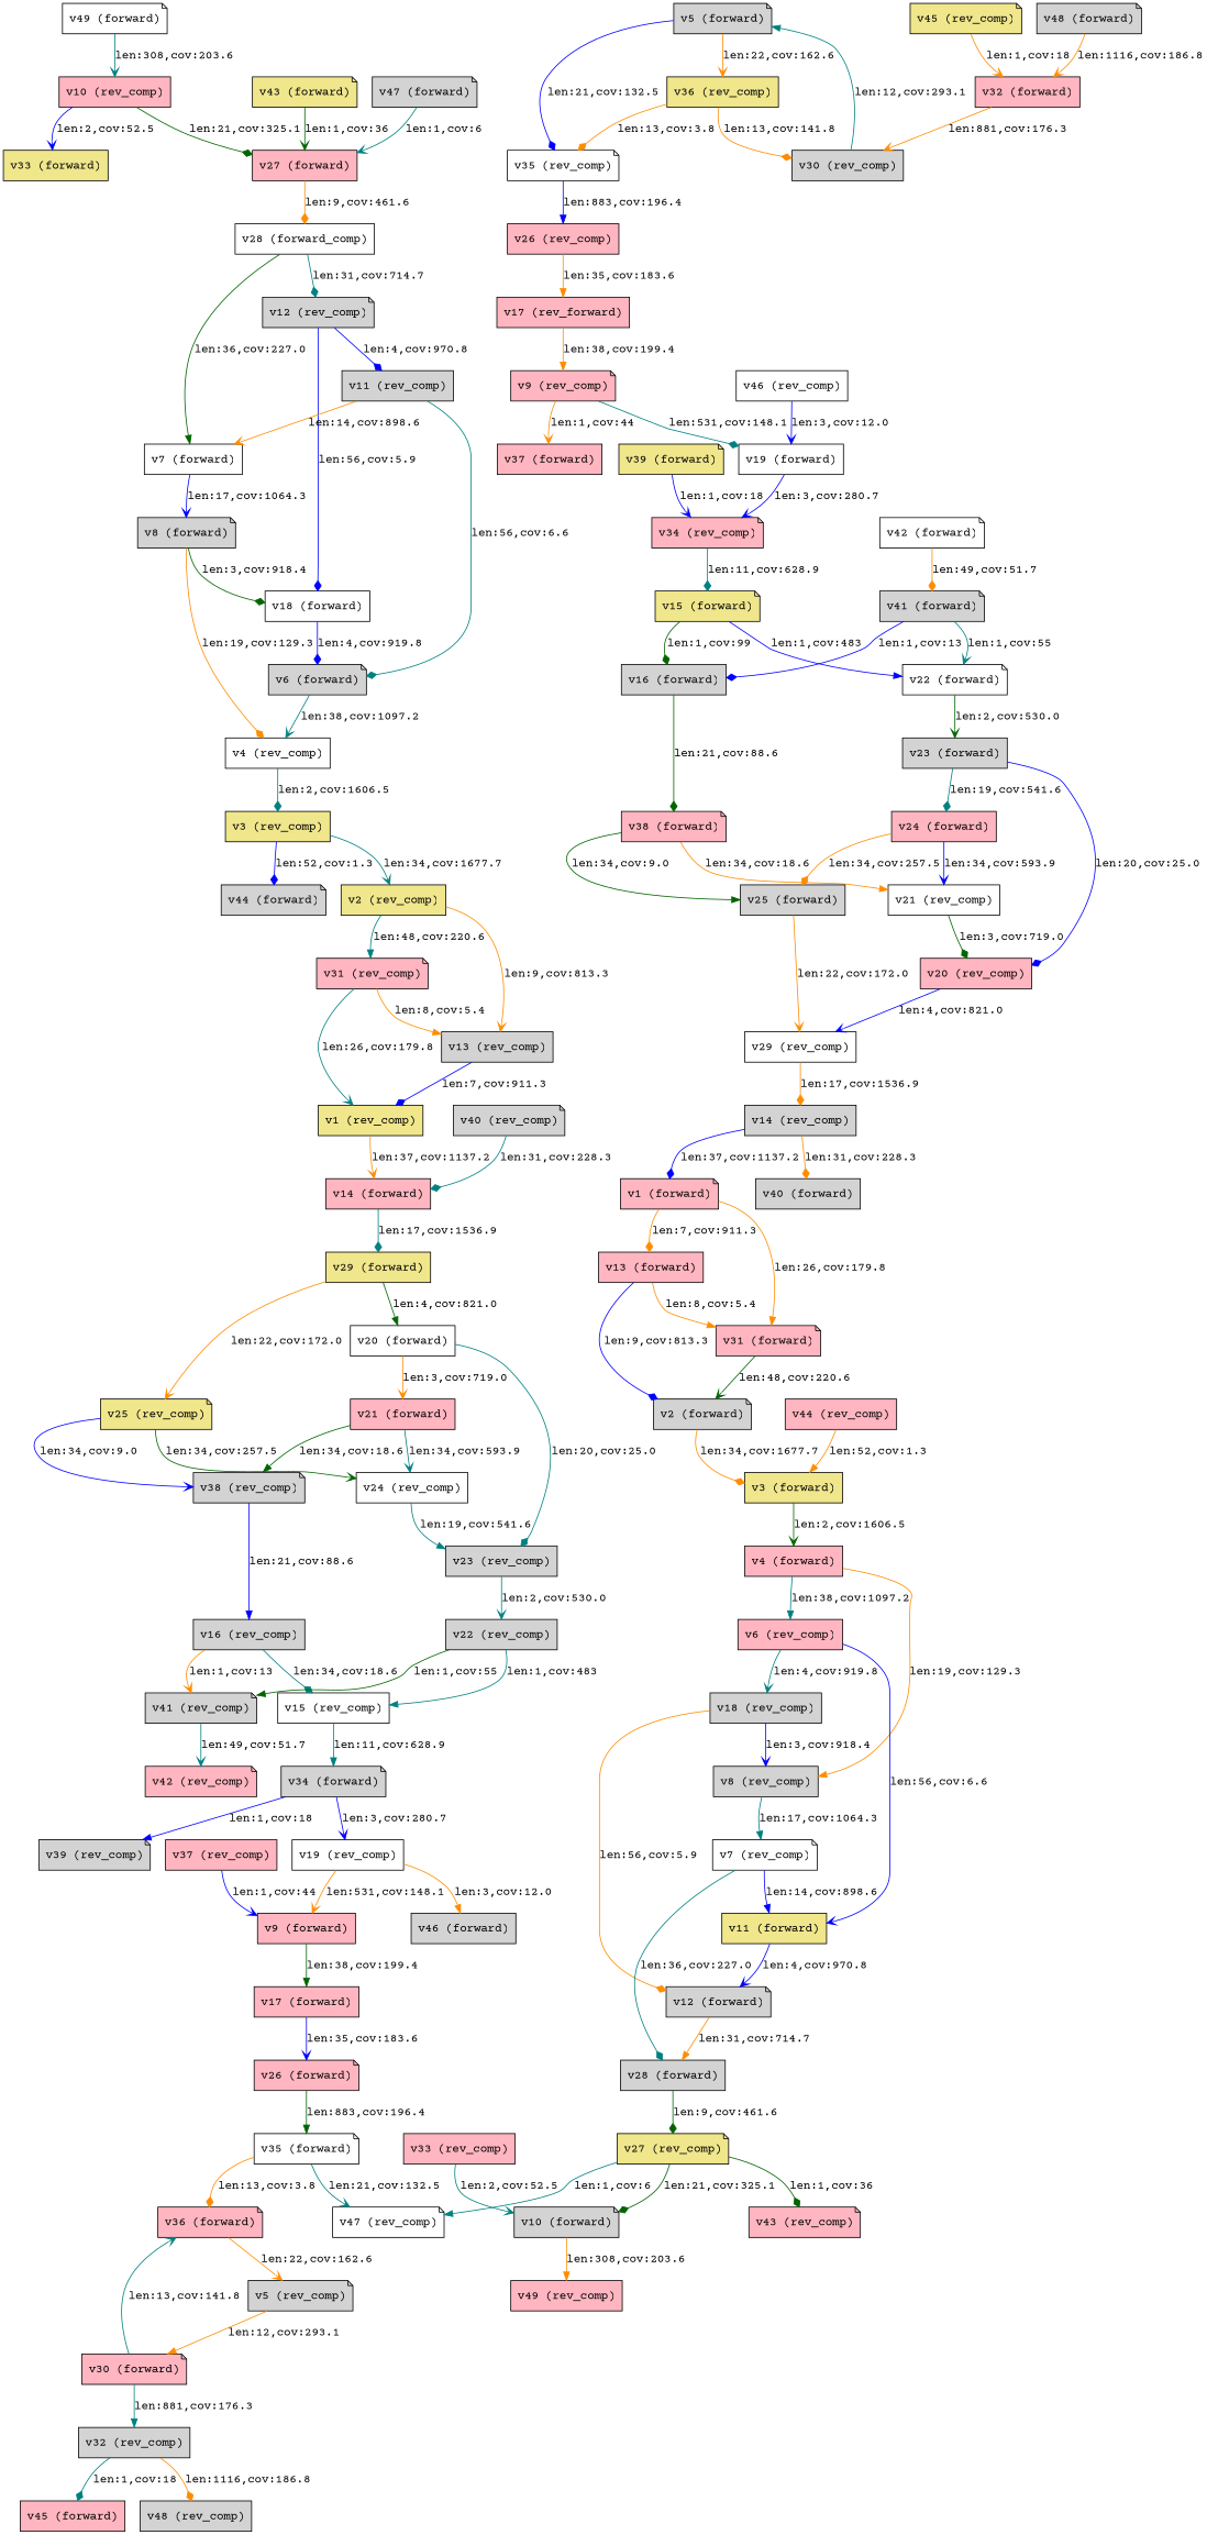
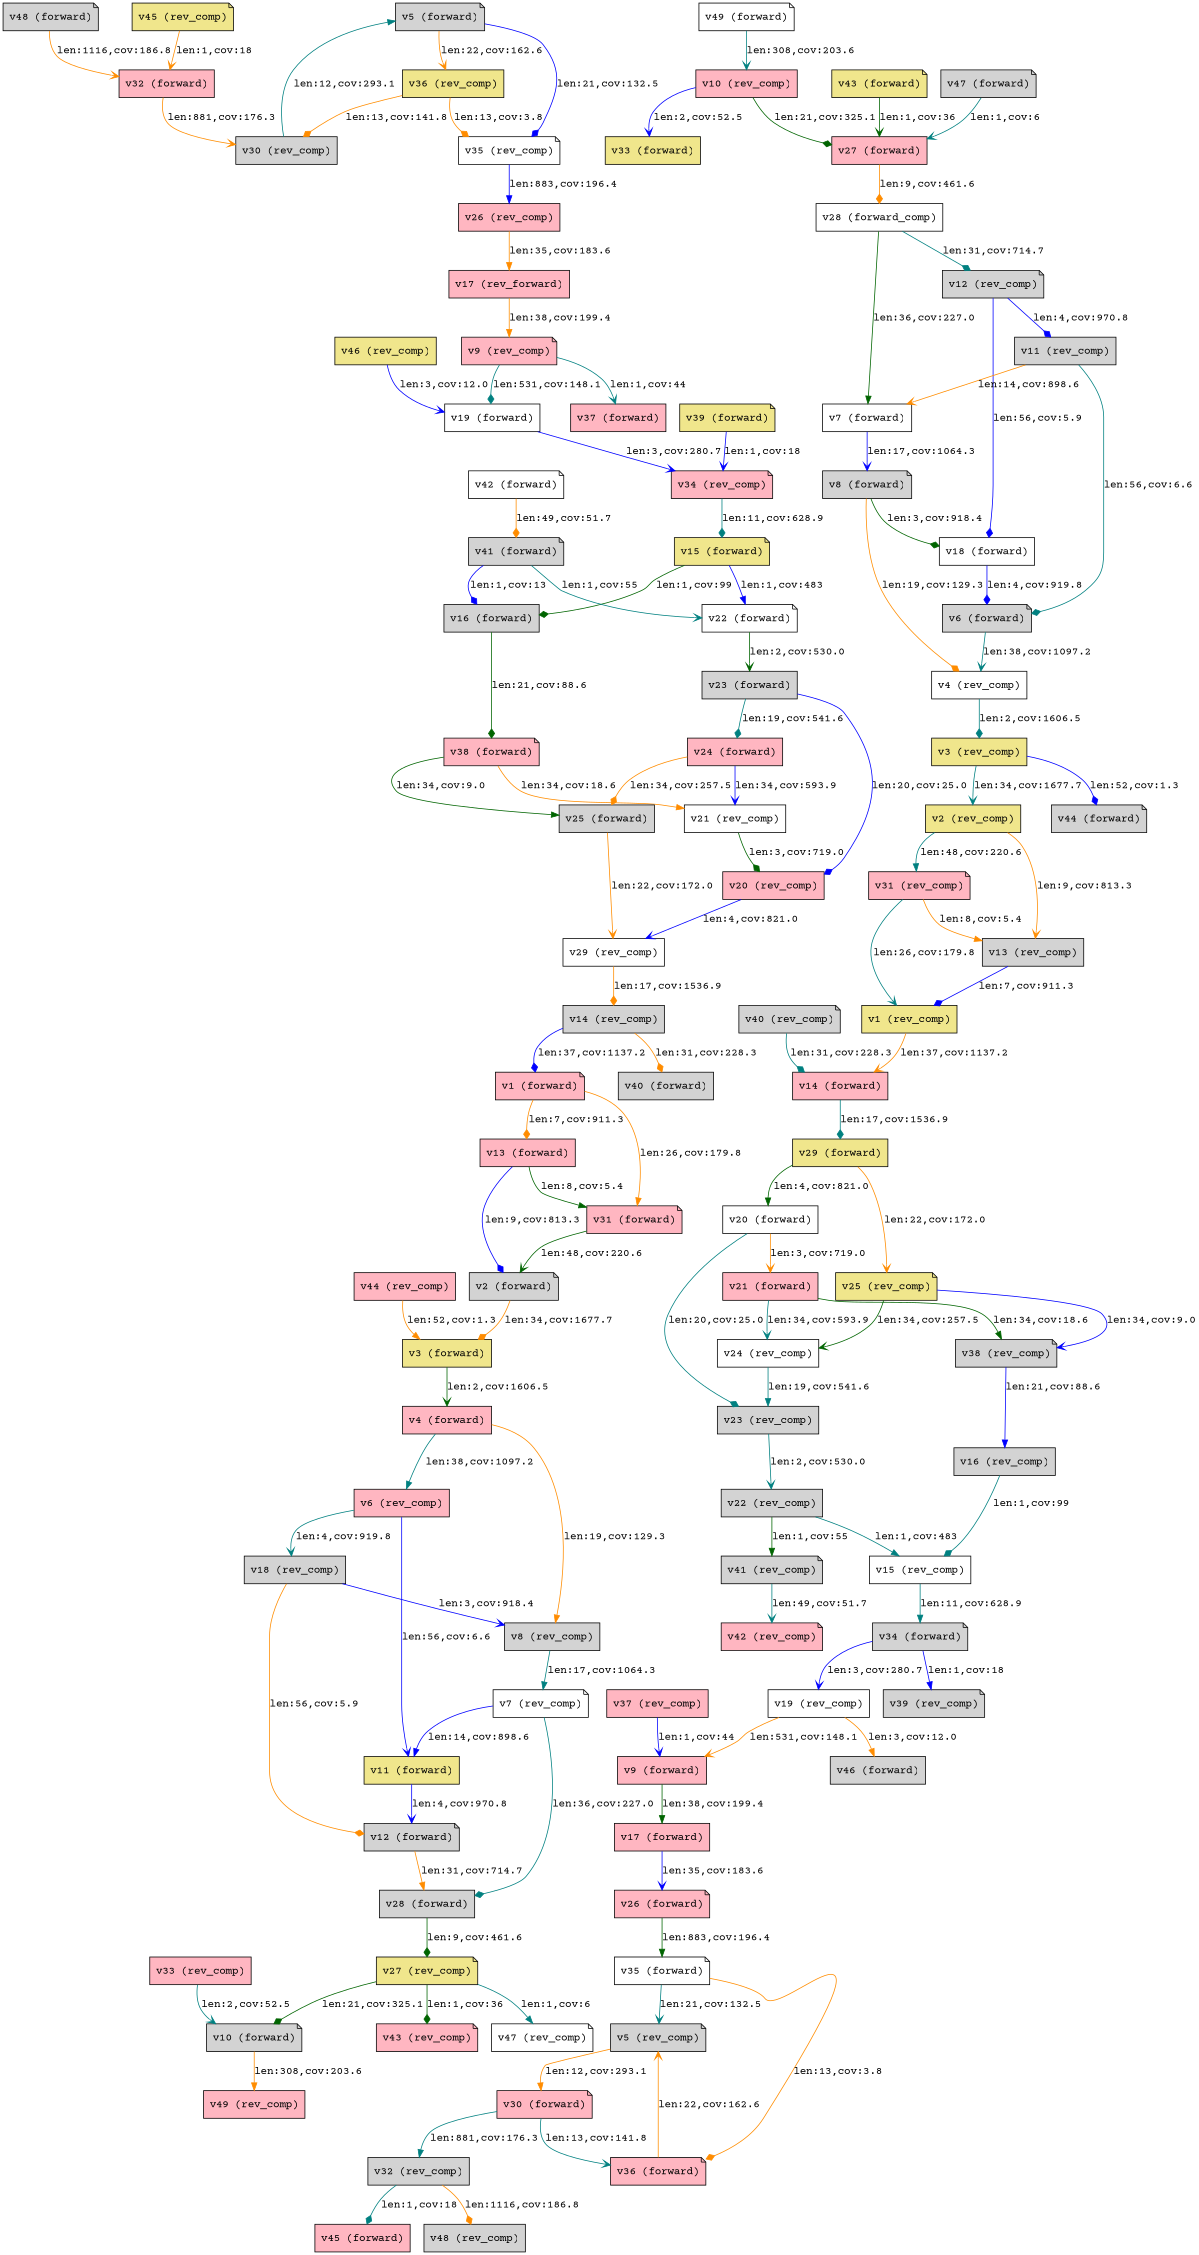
  strict digraph {
    fontname="Courier Prime"
    node [fillcolor=lightgrey fontname="Courier Prime" shape=box style=filled]
    edge [arrowhead=vee color=darkorange fontname="Courier Prime"]
    "v1 (forward)" [fillcolor=lightpink shape=note]
    "v13 (forward)" [fillcolor=lightpink]
    "v31 (forward)" [fillcolor=lightpink shape=note]
    "v2 (forward)" [shape=note]
    "v3 (forward)" [fillcolor=khaki]
    "v1 (rev_comp)" [fillcolor=khaki]
    "v14 (forward)" [fillcolor=lightpink]
    "v29 (forward)" [fillcolor=khaki]
    "v20 (forward)" [fillcolor=white]
    "v25 (rev_comp)" [fillcolor=khaki shape=note]
    "v4 (forward)" [fillcolor=lightpink]
    "v6 (rev_comp)" [fillcolor=lightpink]
    "v8 (rev_comp)"
    "v2 (rev_comp)" [fillcolor=khaki]
    "v31 (rev_comp)" [fillcolor=lightpink shape=note]
    "v13 (rev_comp)"
    "v18 (rev_comp)"
    "v11 (forward)" [fillcolor=khaki]
    "v7 (rev_comp)" [fillcolor=white shape=note]
    "v12 (forward)" [shape=note]
    "v28 (forward)"
    "v4 (rev_comp)" [fillcolor=white]
    "v3 (rev_comp)" [fillcolor=khaki]
    "v44 (forward)" [shape=note]
    "v5 (forward)" [shape=note]
    "v36 (rev_comp)" [fillcolor=khaki]
    "v35 (rev_comp)" [fillcolor=white shape=note]
    "v30 (rev_comp)"
    "v26 (rev_comp)" [fillcolor=lightpink]
    n30 [fillcolor=lightpink label="v17 (rev_forward)"]
    "v5 (rev_comp)" [shape=note]
    "v30 (forward)" [fillcolor=lightpink shape=note]
    "v36 (forward)" [fillcolor=lightpink shape=note]
    "v32 (rev_comp)"
    "v45 (forward)" [fillcolor=lightpink]
    "v48 (rev_comp)"
    "v6 (forward)" [shape=note]
    "v7 (forward)" [fillcolor=white]
    "v8 (forward)" [shape=note]
    "v18 (forward)" [fillcolor=white]
    "v27 (rev_comp)" [fillcolor=khaki shape=note]
    "v10 (forward)" [shape=note]
    "v43 (rev_comp)" [fillcolor=lightpink shape=note]
    "v47 (rev_comp)" [fillcolor=white shape=note]
    "v9 (forward)" [fillcolor=lightpink]
    "v17 (forward)" [fillcolor=lightpink]
    "v26 (forward)" [fillcolor=lightpink shape=note]
    "v35 (forward)" [fillcolor=white shape=note]
    "v9 (rev_comp)" [fillcolor=lightpink shape=note]
    "v37 (forward)" [fillcolor=lightpink]
    "v19 (forward)" [fillcolor=white]
    "v34 (rev_comp)" [fillcolor=lightpink shape=note]
    "v15 (forward)" [fillcolor=khaki shape=note]
    "v49 (rev_comp)" [fillcolor=lightpink]
    "v10 (rev_comp)" [fillcolor=lightpink]
    "v33 (forward)" [fillcolor=khaki]
    "v27 (forward)" [fillcolor=lightpink]
    n58 [fillcolor=white label="v28 (forward_comp)"]
    "v12 (rev_comp)" [shape=note]
    "v11 (rev_comp)"
    "v21 (forward)" [fillcolor=lightpink]
    "v23 (rev_comp)"
    "v24 (rev_comp)" [fillcolor=white]
    "v38 (rev_comp)" [shape=note]
    "v14 (rev_comp)"
    "v40 (forward)"
    "v16 (forward)"
    "v22 (forward)" [fillcolor=white shape=note]
    "v38 (forward)" [fillcolor=lightpink shape=note]
    "v23 (forward)"
    "v21 (rev_comp)" [fillcolor=white]
    "v25 (forward)"
    "v20 (rev_comp)" [fillcolor=lightpink]
    "v24 (forward)" [fillcolor=lightpink]
    "v29 (rev_comp)" [fillcolor=white]
    "v15 (rev_comp)" [fillcolor=white]
    "v16 (rev_comp)"
    "v41 (rev_comp)" [shape=note]
    "v34 (forward)" [shape=note]
    "v42 (rev_comp)" [fillcolor=lightpink shape=note]
    "v19 (rev_comp)" [fillcolor=white]
    "v39 (rev_comp)" [shape=note]
    "v46 (forward)"
    "v22 (rev_comp)"
    "v32 (forward)" [fillcolor=lightpink]
    "v33 (rev_comp)" [fillcolor=lightpink]
    "v37 (rev_comp)" [fillcolor=lightpink]
    "v39 (forward)" [fillcolor=khaki shape=note]
    "v40 (rev_comp)" [shape=note]
    "v41 (forward)" [shape=note]
    "v42 (forward)" [fillcolor=white shape=note]
    "v43 (forward)" [fillcolor=khaki shape=note]
    "v44 (rev_comp)" [fillcolor=lightpink]
    "v45 (rev_comp)" [fillcolor=khaki shape=note]
-   "v46 (rev_comp)" [fillcolor=white]
+   "v46 (rev_comp)" [fillcolor=khaki]
    "v47 (forward)" [shape=note]
    "v48 (forward)" [shape=note]
    "v49 (forward)" [fillcolor=white shape=note]
    "v1 (forward)" -> "v13 (forward)" [arrowhead=diamond label="len:7,cov:911.3"]
    "v1 (forward)" -> "v31 (forward)" [arrowhead=normal label="len:26,cov:179.8"]
-   "v13 (forward)" -> "v31 (forward)" [arrowhead=normal label="len:8,cov:5.4"]
+   "v13 (forward)" -> "v31 (forward)" [arrowhead=normal color=darkgreen label="len:8,cov:5.4"]
    "v13 (forward)" -> "v2 (forward)" [arrowhead=diamond color=blue label="len:9,cov:813.3"]
    "v31 (forward)" -> "v2 (forward)" [color=darkgreen label="len:48,cov:220.6"]
    "v2 (forward)" -> "v3 (forward)" [arrowhead=diamond label="len:34,cov:1677.7"]
    "v3 (forward)" -> "v4 (forward)" [color=darkgreen label="len:2,cov:1606.5"]
    "v1 (rev_comp)" -> "v14 (forward)" [label="len:37,cov:1137.2"]
    "v14 (forward)" -> "v29 (forward)" [arrowhead=diamond color=teal label="len:17,cov:1536.9"]
    "v29 (forward)" -> "v20 (forward)" [arrowhead=normal color=darkgreen label="len:4,cov:821.0"]
    "v29 (forward)" -> "v25 (rev_comp)" [label="len:22,cov:172.0"]
    "v20 (forward)" -> "v21 (forward)" [label="len:3,cov:719.0"]
    "v20 (forward)" -> "v23 (rev_comp)" [arrowhead=diamond color=teal label="len:20,cov:25.0"]
    "v25 (rev_comp)" -> "v24 (rev_comp)" [color=darkgreen label="len:34,cov:257.5"]
    "v25 (rev_comp)" -> "v38 (rev_comp)" [color=blue label="len:34,cov:9.0"]
    "v4 (forward)" -> "v6 (rev_comp)" [arrowhead=normal color=teal label="len:38,cov:1097.2"]
    "v4 (forward)" -> "v8 (rev_comp)" [arrowhead=normal label="len:19,cov:129.3"]
    "v6 (rev_comp)" -> "v18 (rev_comp)" [color=teal label="len:4,cov:919.8"]
    "v6 (rev_comp)" -> "v11 (forward)" [color=blue label="len:56,cov:6.6"]
    "v8 (rev_comp)" -> "v7 (rev_comp)" [arrowhead=normal color=teal label="len:17,cov:1064.3"]
    "v2 (rev_comp)" -> "v31 (rev_comp)" [arrowhead=normal color=teal label="len:48,cov:220.6"]
    "v2 (rev_comp)" -> "v13 (rev_comp)" [label="len:9,cov:813.3"]
    "v31 (rev_comp)" -> "v1 (rev_comp)" [color=teal label="len:26,cov:179.8"]
    "v31 (rev_comp)" -> "v13 (rev_comp)" [arrowhead=normal label="len:8,cov:5.4"]
    "v13 (rev_comp)" -> "v1 (rev_comp)" [arrowhead=diamond color=blue label="len:7,cov:911.3"]
    "v18 (rev_comp)" -> "v8 (rev_comp)" [color=blue label="len:3,cov:918.4"]
    "v18 (rev_comp)" -> "v12 (forward)" [arrowhead=diamond label="len:56,cov:5.9"]
    "v11 (forward)" -> "v12 (forward)" [color=blue label="len:4,cov:970.8"]
    "v7 (rev_comp)" -> "v11 (forward)" [arrowhead=normal color=blue label="len:14,cov:898.6"]
    "v7 (rev_comp)" -> "v28 (forward)" [arrowhead=diamond color=teal label="len:36,cov:227.0"]
    "v12 (forward)" -> "v28 (forward)" [arrowhead=normal label="len:31,cov:714.7"]
    "v28 (forward)" -> "v27 (rev_comp)" [arrowhead=diamond color=darkgreen label="len:9,cov:461.6"]
    "v4 (rev_comp)" -> "v3 (rev_comp)" [arrowhead=diamond color=teal label="len:2,cov:1606.5"]
    "v3 (rev_comp)" -> "v2 (rev_comp)" [color=teal label="len:34,cov:1677.7"]
    "v3 (rev_comp)" -> "v44 (forward)" [arrowhead=diamond color=blue label="len:52,cov:1.3"]
    "v5 (forward)" -> "v36 (rev_comp)" [label="len:22,cov:162.6"]
    "v5 (forward)" -> "v35 (rev_comp)" [arrowhead=diamond color=blue label="len:21,cov:132.5"]
    "v36 (rev_comp)" -> "v35 (rev_comp)" [arrowhead=diamond label="len:13,cov:3.8"]
    "v36 (rev_comp)" -> "v30 (rev_comp)" [arrowhead=diamond label="len:13,cov:141.8"]
    "v35 (rev_comp)" -> "v26 (rev_comp)" [arrowhead=normal color=blue label="len:883,cov:196.4"]
    "v30 (rev_comp)" -> "v5 (forward)" [arrowhead=normal color=teal label="len:12,cov:293.1"]
    "v26 (rev_comp)" -> n30 [arrowhead=normal label="len:35,cov:183.6"]
    n30 -> "v9 (rev_comp)" [arrowhead=normal label="len:38,cov:199.4"]
    "v5 (rev_comp)" -> "v30 (forward)" [arrowhead=normal label="len:12,cov:293.1"]
    "v30 (forward)" -> "v36 (forward)" [color=teal label="len:13,cov:141.8"]
    "v30 (forward)" -> "v32 (rev_comp)" [arrowhead=normal color=teal label="len:881,cov:176.3"]
    "v36 (forward)" -> "v5 (rev_comp)" [label="len:22,cov:162.6"]
    "v32 (rev_comp)" -> "v45 (forward)" [arrowhead=diamond color=teal label="len:1,cov:18"]
    "v32 (rev_comp)" -> "v48 (rev_comp)" [arrowhead=diamond label="len:1116,cov:186.8"]
    "v6 (forward)" -> "v4 (rev_comp)" [color=teal label="len:38,cov:1097.2"]
    "v7 (forward)" -> "v8 (forward)" [color=blue label="len:17,cov:1064.3"]
    "v8 (forward)" -> "v4 (rev_comp)" [arrowhead=diamond label="len:19,cov:129.3"]
    "v8 (forward)" -> "v18 (forward)" [arrowhead=diamond color=darkgreen label="len:3,cov:918.4"]
    "v18 (forward)" -> "v6 (forward)" [arrowhead=diamond color=blue label="len:4,cov:919.8"]
    "v27 (rev_comp)" -> "v10 (forward)" [arrowhead=diamond color=darkgreen label="len:21,cov:325.1"]
    "v27 (rev_comp)" -> "v43 (rev_comp)" [arrowhead=diamond color=darkgreen label="len:1,cov:36"]
    "v27 (rev_comp)" -> "v47 (rev_comp)" [arrowhead=normal color=teal label="len:1,cov:6"]
    "v10 (forward)" -> "v49 (rev_comp)" [arrowhead=normal label="len:308,cov:203.6"]
    "v9 (forward)" -> "v17 (forward)" [arrowhead=normal color=darkgreen label="len:38,cov:199.4"]
    "v17 (forward)" -> "v26 (forward)" [color=blue label="len:35,cov:183.6"]
    "v26 (forward)" -> "v35 (forward)" [arrowhead=normal color=darkgreen label="len:883,cov:196.4"]
-   "v35 (forward)" -> "v47 (rev_comp)" [color=teal label="len:21,cov:132.5"]
+   "v35 (forward)" -> "v5 (rev_comp)" [color=teal label="len:21,cov:132.5"]
    "v35 (forward)" -> "v36 (forward)" [arrowhead=diamond label="len:13,cov:3.8"]
-   "v9 (rev_comp)" -> "v37 (forward)" [label="len:1,cov:44"]
+   "v9 (rev_comp)" -> "v37 (forward)" [color=teal label="len:1,cov:44"]
    "v9 (rev_comp)" -> "v19 (forward)" [arrowhead=diamond color=teal label="len:531,cov:148.1"]
    "v19 (forward)" -> "v34 (rev_comp)" [color=blue label="len:3,cov:280.7"]
    "v34 (rev_comp)" -> "v15 (forward)" [arrowhead=diamond color=teal label="len:11,cov:628.9"]
    "v15 (forward)" -> "v16 (forward)" [arrowhead=diamond color=darkgreen label="len:1,cov:99"]
    "v15 (forward)" -> "v22 (forward)" [arrowhead=normal color=blue label="len:1,cov:483"]
    "v10 (rev_comp)" -> "v33 (forward)" [color=blue label="len:2,cov:52.5"]
    "v10 (rev_comp)" -> "v27 (forward)" [arrowhead=diamond color=darkgreen label="len:21,cov:325.1"]
    "v27 (forward)" -> n58 [arrowhead=diamond label="len:9,cov:461.6"]
    n58 -> "v7 (forward)" [arrowhead=normal color=darkgreen label="len:36,cov:227.0"]
    n58 -> "v12 (rev_comp)" [arrowhead=diamond color=teal label="len:31,cov:714.7"]
    "v12 (rev_comp)" -> "v18 (forward)" [arrowhead=diamond color=blue label="len:56,cov:5.9"]
    "v12 (rev_comp)" -> "v11 (rev_comp)" [arrowhead=diamond color=blue label="len:4,cov:970.8"]
    "v11 (rev_comp)" -> "v6 (forward)" [arrowhead=diamond color=teal label="len:56,cov:6.6"]
    "v11 (rev_comp)" -> "v7 (forward)" [label="len:14,cov:898.6"]
    "v21 (forward)" -> "v24 (rev_comp)" [color=teal label="len:34,cov:593.9"]
    "v21 (forward)" -> "v38 (rev_comp)" [arrowhead=normal color=darkgreen label="len:34,cov:18.6"]
    "v23 (rev_comp)" -> "v22 (rev_comp)" [color=teal label="len:2,cov:530.0"]
    "v24 (rev_comp)" -> "v23 (rev_comp)" [arrowhead=normal color=teal label="len:19,cov:541.6"]
    "v38 (rev_comp)" -> "v16 (rev_comp)" [arrowhead=normal color=blue label="len:21,cov:88.6"]
    "v14 (rev_comp)" -> "v1 (forward)" [arrowhead=diamond color=blue label="len:37,cov:1137.2"]
    "v14 (rev_comp)" -> "v40 (forward)" [arrowhead=diamond label="len:31,cov:228.3"]
    "v16 (forward)" -> "v38 (forward)" [arrowhead=diamond color=darkgreen label="len:21,cov:88.6"]
    "v22 (forward)" -> "v23 (forward)" [color=darkgreen label="len:2,cov:530.0"]
    "v38 (forward)" -> "v21 (rev_comp)" [arrowhead=normal label="len:34,cov:18.6"]
    "v38 (forward)" -> "v25 (forward)" [arrowhead=normal color=darkgreen label="len:34,cov:9.0"]
    "v23 (forward)" -> "v20 (rev_comp)" [arrowhead=diamond color=blue label="len:20,cov:25.0"]
    "v23 (forward)" -> "v24 (forward)" [arrowhead=diamond color=teal label="len:19,cov:541.6"]
    "v21 (rev_comp)" -> "v20 (rev_comp)" [arrowhead=diamond color=darkgreen label="len:3,cov:719.0"]
    "v25 (forward)" -> "v29 (rev_comp)" [label="len:22,cov:172.0"]
    "v20 (rev_comp)" -> "v29 (rev_comp)" [color=blue label="len:4,cov:821.0"]
    "v24 (forward)" -> "v21 (rev_comp)" [color=blue label="len:34,cov:593.9"]
    "v24 (forward)" -> "v25 (forward)" [arrowhead=diamond label="len:34,cov:257.5"]
    "v29 (rev_comp)" -> "v14 (rev_comp)" [arrowhead=diamond label="len:17,cov:1536.9"]
    "v15 (rev_comp)" -> "v34 (forward)" [arrowhead=normal color=teal label="len:11,cov:628.9"]
-   "v16 (rev_comp)" -> "v15 (rev_comp)" [arrowhead=diamond color=teal label="len:34,cov:18.6"]
-   "v16 (rev_comp)" -> "v41 (rev_comp)" [label="len:1,cov:13"]
+   "v16 (rev_comp)" -> "v15 (rev_comp)" [arrowhead=diamond color=teal label="len:1,cov:99"]
    "v41 (rev_comp)" -> "v42 (rev_comp)" [color=teal label="len:49,cov:51.7"]
    "v34 (forward)" -> "v19 (rev_comp)" [color=blue label="len:3,cov:280.7"]
    "v34 (forward)" -> "v39 (rev_comp)" [arrowhead=normal color=blue label="len:1,cov:18"]
    "v19 (rev_comp)" -> "v9 (forward)" [label="len:531,cov:148.1"]
    "v19 (rev_comp)" -> "v46 (forward)" [arrowhead=normal label="len:3,cov:12.0"]
    "v22 (rev_comp)" -> "v15 (rev_comp)" [arrowhead=normal color=teal label="len:1,cov:483"]
    "v22 (rev_comp)" -> "v41 (rev_comp)" [arrowhead=normal color=darkgreen label="len:1,cov:55"]
    "v32 (forward)" -> "v30 (rev_comp)" [label="len:881,cov:176.3"]
    "v33 (rev_comp)" -> "v10 (forward)" [color=teal label="len:2,cov:52.5"]
    "v37 (rev_comp)" -> "v9 (forward)" [color=blue label="len:1,cov:44"]
    "v39 (forward)" -> "v34 (rev_comp)" [color=blue label="len:1,cov:18"]
    "v40 (rev_comp)" -> "v14 (forward)" [arrowhead=diamond color=teal label="len:31,cov:228.3"]
    "v41 (forward)" -> "v16 (forward)" [arrowhead=diamond color=blue label="len:1,cov:13"]
    "v41 (forward)" -> "v22 (forward)" [color=teal label="len:1,cov:55"]
    "v42 (forward)" -> "v41 (forward)" [arrowhead=diamond label="len:49,cov:51.7"]
    "v43 (forward)" -> "v27 (forward)" [color=darkgreen label="len:1,cov:36"]
    "v44 (rev_comp)" -> "v3 (forward)" [arrowhead=normal label="len:52,cov:1.3"]
    "v45 (rev_comp)" -> "v32 (forward)" [label="len:1,cov:18"]
    "v46 (rev_comp)" -> "v19 (forward)" [color=blue label="len:3,cov:12.0"]
    "v47 (forward)" -> "v27 (forward)" [color=teal label="len:1,cov:6"]
    "v48 (forward)" -> "v32 (forward)" [label="len:1116,cov:186.8"]
    "v49 (forward)" -> "v10 (rev_comp)" [color=teal label="len:308,cov:203.6"]
  }
